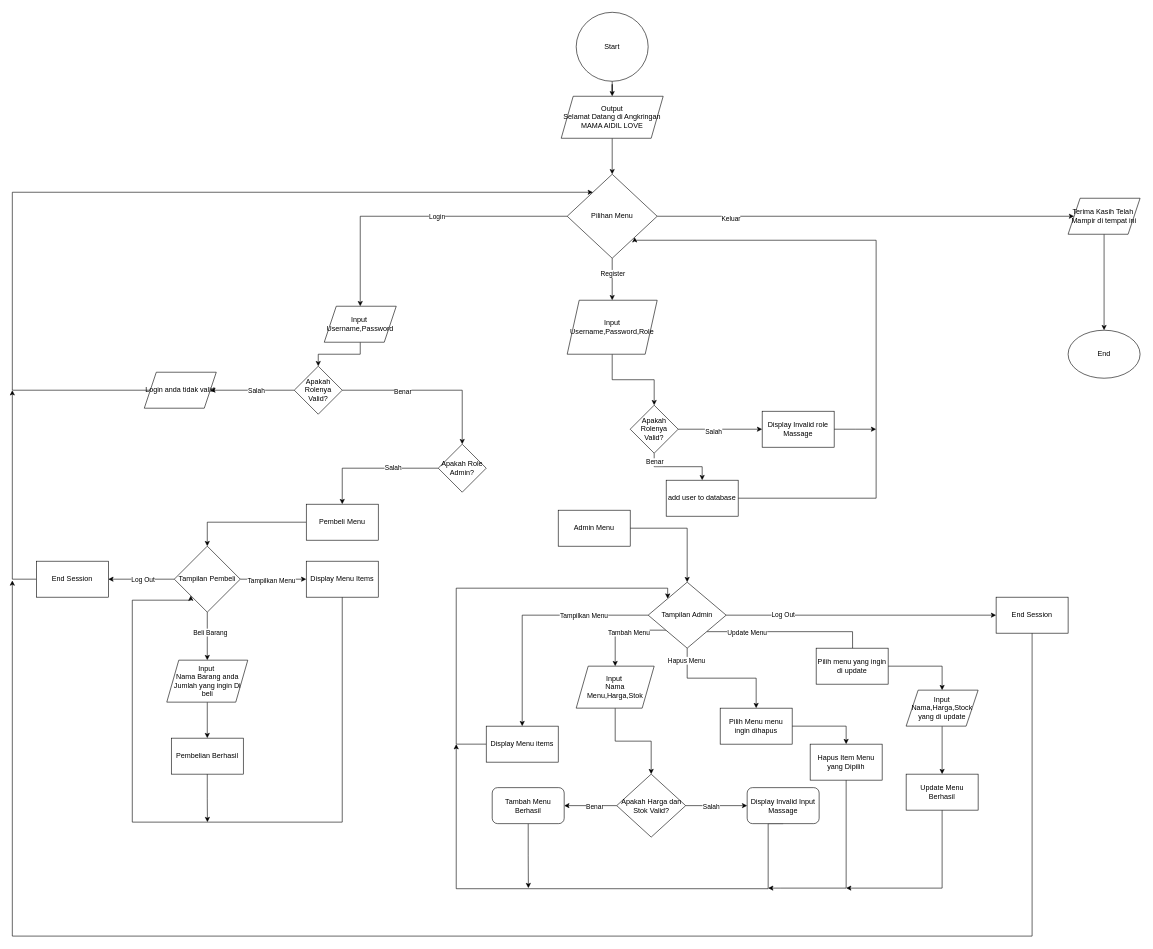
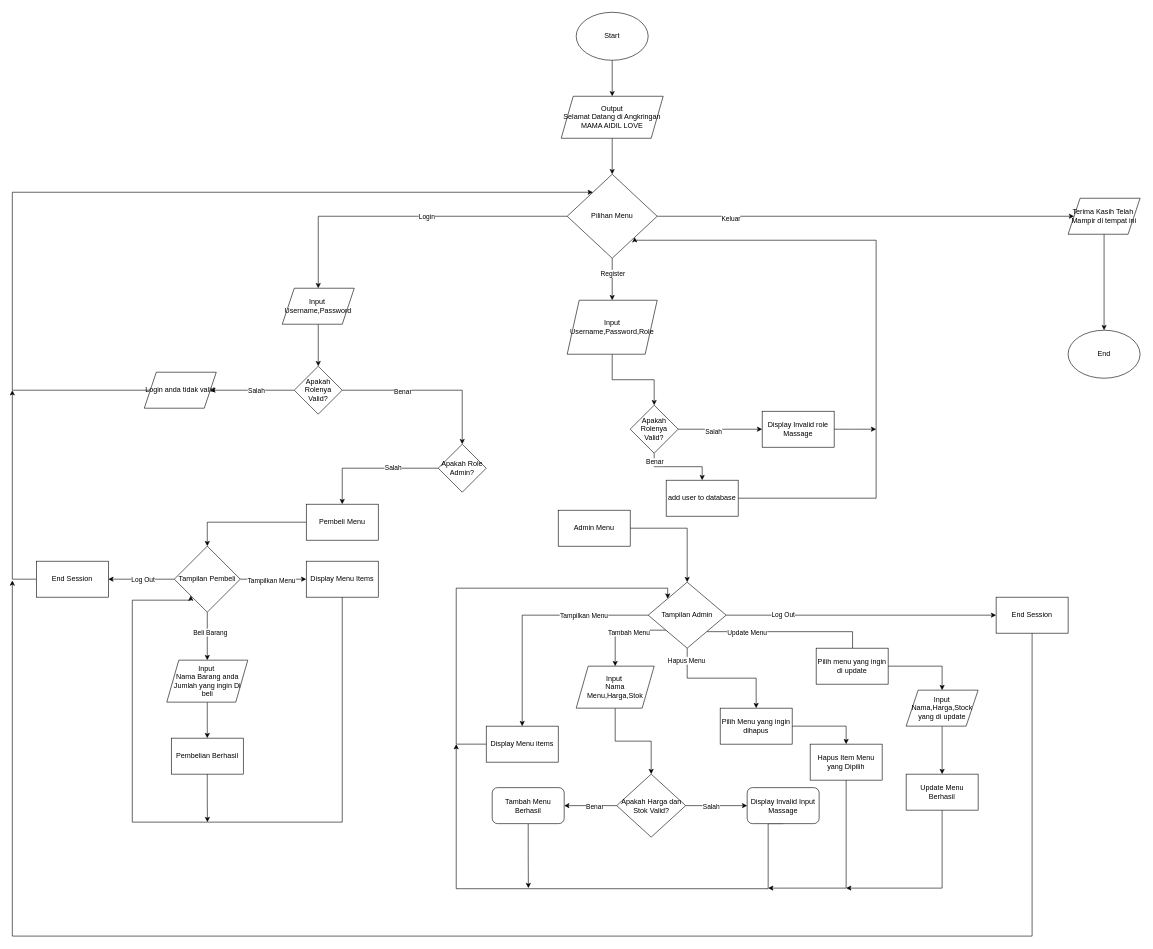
  <mxCell id="0" />
  <mxCell id="1" parent="0" />
  <mxCell id="2" value="" style="edgeStyle=orthogonalEdgeStyle;rounded=0;orthogonalLoop=1;jettySize=auto;html=1;" edge="1" parent="1" source="3" target="5"><mxGeometry relative="1" as="geometry" /></mxCell>
- <mxCell id="3" value="Start" style="ellipse;whiteSpace=wrap;html=1;" vertex="1" parent="1"><mxGeometry x="960" y="20" width="120" height="115" as="geometry" /></mxCell>
+ <mxCell id="3" value="Start" style="ellipse;whiteSpace=wrap;html=1;" vertex="1" parent="1"><mxGeometry x="960" y="20" width="120" height="80" as="geometry" /></mxCell>
  <mxCell id="4" value="" style="edgeStyle=orthogonalEdgeStyle;rounded=0;orthogonalLoop=1;jettySize=auto;html=1;" edge="1" parent="1" source="5" target="12"><mxGeometry relative="1" as="geometry" /></mxCell>
  <mxCell id="5" value="Output&lt;div&gt;Selamat Datang di Angkringan MAMA AIDIL LOVE&lt;/div&gt;" style="shape=parallelogram;perimeter=parallelogramPerimeter;whiteSpace=wrap;html=1;fixedSize=1;" vertex="1" parent="1"><mxGeometry x="935" y="160" width="170" height="70" as="geometry" /></mxCell>
  <mxCell id="6" value="" style="edgeStyle=orthogonalEdgeStyle;rounded=0;orthogonalLoop=1;jettySize=auto;html=1;" edge="1" parent="1" source="12" target="14"><mxGeometry relative="1" as="geometry" /></mxCell>
  <mxCell id="7" value="Login" style="edgeLabel;html=1;align=center;verticalAlign=middle;resizable=0;points=[];" vertex="1" connectable="0" parent="6"><mxGeometry x="-0.12" relative="1" as="geometry"><mxPoint as="offset" /></mxGeometry></mxCell>
  <mxCell id="8" value="" style="edgeStyle=orthogonalEdgeStyle;rounded=0;orthogonalLoop=1;jettySize=auto;html=1;" edge="1" parent="1" source="12" target="81"><mxGeometry relative="1" as="geometry" /></mxCell>
  <mxCell id="9" value="Register" style="edgeLabel;html=1;align=center;verticalAlign=middle;resizable=0;points=[];" vertex="1" connectable="0" parent="8"><mxGeometry x="-0.289" relative="1" as="geometry"><mxPoint as="offset" /></mxGeometry></mxCell>
  <mxCell id="10" value="" style="edgeStyle=orthogonalEdgeStyle;rounded=0;orthogonalLoop=1;jettySize=auto;html=1;" edge="1" parent="1" source="12" target="92"><mxGeometry relative="1" as="geometry" /></mxCell>
  <mxCell id="11" value="Keluar" style="edgeLabel;html=1;align=center;verticalAlign=middle;resizable=0;points=[];" vertex="1" connectable="0" parent="10"><mxGeometry x="-0.65" y="-3" relative="1" as="geometry"><mxPoint as="offset" /></mxGeometry></mxCell>
  <mxCell id="12" value="Pilihan Menu" style="rhombus;whiteSpace=wrap;html=1;" vertex="1" parent="1"><mxGeometry x="945" y="290" width="150" height="140" as="geometry" /></mxCell>
  <mxCell id="13" value="" style="edgeStyle=orthogonalEdgeStyle;rounded=0;orthogonalLoop=1;jettySize=auto;html=1;" edge="1" parent="1" source="14" target="19"><mxGeometry relative="1" as="geometry" /></mxCell>
- <mxCell id="14" value="Input&amp;nbsp;&lt;div&gt;Username,Password&lt;/div&gt;" style="shape=parallelogram;perimeter=parallelogramPerimeter;whiteSpace=wrap;html=1;fixedSize=1;" vertex="1" parent="1"><mxGeometry x="540" y="510" width="120" height="60" as="geometry" /></mxCell>
+ <mxCell id="14" value="Input&amp;nbsp;&lt;div&gt;Username,Password&lt;/div&gt;" style="shape=parallelogram;perimeter=parallelogramPerimeter;whiteSpace=wrap;html=1;fixedSize=1;" vertex="1" parent="1"><mxGeometry x="470" y="480" width="120" height="60" as="geometry" /></mxCell>
  <mxCell id="15" value="" style="edgeStyle=orthogonalEdgeStyle;rounded=0;orthogonalLoop=1;jettySize=auto;html=1;" edge="1" parent="1" source="19" target="22"><mxGeometry relative="1" as="geometry" /></mxCell>
  <mxCell id="16" value="Benar" style="edgeLabel;html=1;align=center;verticalAlign=middle;resizable=0;points=[];" vertex="1" connectable="0" parent="15"><mxGeometry x="-0.308" y="-2" relative="1" as="geometry"><mxPoint as="offset" /></mxGeometry></mxCell>
  <mxCell id="17" value="" style="edgeStyle=orthogonalEdgeStyle;rounded=0;orthogonalLoop=1;jettySize=auto;html=1;" edge="1" parent="1" source="19" target="24"><mxGeometry relative="1" as="geometry" /></mxCell>
  <mxCell id="18" value="Salah" style="edgeLabel;html=1;align=center;verticalAlign=middle;resizable=0;points=[];" vertex="1" connectable="0" parent="17"><mxGeometry x="-0.081" relative="1" as="geometry"><mxPoint as="offset" /></mxGeometry></mxCell>
  <mxCell id="19" value="Apakah Rolenya Valid?" style="rhombus;whiteSpace=wrap;html=1;" vertex="1" parent="1"><mxGeometry x="490" y="610" width="80" height="80" as="geometry" /></mxCell>
  <mxCell id="20" value="" style="edgeStyle=orthogonalEdgeStyle;rounded=0;orthogonalLoop=1;jettySize=auto;html=1;" edge="1" parent="1" source="22" target="28"><mxGeometry relative="1" as="geometry" /></mxCell>
  <mxCell id="21" value="Salah" style="edgeLabel;html=1;align=center;verticalAlign=middle;resizable=0;points=[];" vertex="1" connectable="0" parent="20"><mxGeometry x="-0.309" y="-1" relative="1" as="geometry"><mxPoint as="offset" /></mxGeometry></mxCell>
  <mxCell id="22" value="Apakah Role Admin?" style="rhombus;whiteSpace=wrap;html=1;" vertex="1" parent="1"><mxGeometry x="730" y="740" width="80" height="80" as="geometry" /></mxCell>
  <mxCell id="23" style="edgeStyle=orthogonalEdgeStyle;rounded=0;orthogonalLoop=1;jettySize=auto;html=1;exitX=0;exitY=0.5;exitDx=0;exitDy=0;" edge="1" parent="1" source="24" target="12"><mxGeometry relative="1" as="geometry"><mxPoint x="181" y="660" as="sourcePoint" /><mxPoint x="940" y="320" as="targetPoint" /><Array as="points"><mxPoint x="20" y="650" /><mxPoint x="20" y="320" /></Array></mxGeometry></mxCell>
  <mxCell id="24" value="Login anda tidak valid" style="shape=parallelogram;perimeter=parallelogramPerimeter;whiteSpace=wrap;html=1;fixedSize=1;" vertex="1" parent="1"><mxGeometry x="240" y="620" width="120" height="60" as="geometry" /></mxCell>
  <mxCell id="25" value="" style="edgeStyle=orthogonalEdgeStyle;rounded=0;orthogonalLoop=1;jettySize=auto;html=1;" edge="1" parent="1" source="26" target="39"><mxGeometry relative="1" as="geometry" /></mxCell>
  <mxCell id="26" value="Admin Menu" style="whiteSpace=wrap;html=1;" vertex="1" parent="1"><mxGeometry x="930" y="850" width="120" height="60" as="geometry" /></mxCell>
  <mxCell id="27" value="" style="edgeStyle=orthogonalEdgeStyle;rounded=0;orthogonalLoop=1;jettySize=auto;html=1;" edge="1" parent="1" source="28" target="71"><mxGeometry relative="1" as="geometry" /></mxCell>
  <mxCell id="28" value="Pembeli Menu" style="whiteSpace=wrap;html=1;" vertex="1" parent="1"><mxGeometry x="510" y="840" width="120" height="60" as="geometry" /></mxCell>
  <mxCell id="29" value="" style="edgeStyle=orthogonalEdgeStyle;rounded=0;orthogonalLoop=1;jettySize=auto;html=1;" edge="1" parent="1" source="39" target="41"><mxGeometry relative="1" as="geometry" /></mxCell>
  <mxCell id="30" value="Tampilkan Menu" style="edgeLabel;html=1;align=center;verticalAlign=middle;resizable=0;points=[];" vertex="1" connectable="0" parent="29"><mxGeometry x="-0.455" relative="1" as="geometry"><mxPoint as="offset" /></mxGeometry></mxCell>
  <mxCell id="31" style="edgeStyle=orthogonalEdgeStyle;rounded=0;orthogonalLoop=1;jettySize=auto;html=1;exitX=0;exitY=1;exitDx=0;exitDy=0;entryX=0.5;entryY=0;entryDx=0;entryDy=0;" edge="1" parent="1" source="39" target="43"><mxGeometry relative="1" as="geometry"><mxPoint x="1020" y="1190" as="targetPoint" /><Array as="points"><mxPoint x="1113" y="1050" /><mxPoint x="1025" y="1050" /></Array></mxGeometry></mxCell>
  <mxCell id="32" value="Tambah Menu" style="edgeLabel;html=1;align=center;verticalAlign=middle;resizable=0;points=[];" vertex="1" connectable="0" parent="31"><mxGeometry x="-0.09" y="3" relative="1" as="geometry"><mxPoint as="offset" /></mxGeometry></mxCell>
  <mxCell id="33" value="" style="edgeStyle=orthogonalEdgeStyle;rounded=0;orthogonalLoop=1;jettySize=auto;html=1;" edge="1" parent="1" source="39" target="54"><mxGeometry relative="1" as="geometry" /></mxCell>
  <mxCell id="34" value="Hapus Menu" style="edgeLabel;html=1;align=center;verticalAlign=middle;resizable=0;points=[];" vertex="1" connectable="0" parent="33"><mxGeometry x="-0.647" y="1" relative="1" as="geometry"><mxPoint x="-3" y="-18" as="offset" /></mxGeometry></mxCell>
  <mxCell id="35" style="edgeStyle=orthogonalEdgeStyle;rounded=0;orthogonalLoop=1;jettySize=auto;html=1;exitX=1;exitY=1;exitDx=0;exitDy=0;" edge="1" parent="1" source="39"><mxGeometry relative="1" as="geometry"><mxPoint x="1420.741" y="1090" as="targetPoint" /><mxPoint x="1177.5" y="982.5" as="sourcePoint" /><Array as="points"><mxPoint x="1421" y="1053" /></Array></mxGeometry></mxCell>
  <mxCell id="36" value="Update Menu" style="edgeLabel;html=1;align=center;verticalAlign=middle;resizable=0;points=[];" vertex="1" connectable="0" parent="35"><mxGeometry x="-0.521" y="-1" relative="1" as="geometry"><mxPoint as="offset" /></mxGeometry></mxCell>
  <mxCell id="37" value="" style="edgeStyle=orthogonalEdgeStyle;rounded=0;orthogonalLoop=1;jettySize=auto;html=1;" edge="1" parent="1" source="39" target="64"><mxGeometry relative="1" as="geometry" /></mxCell>
  <mxCell id="38" value="Log Out" style="edgeLabel;html=1;align=center;verticalAlign=middle;resizable=0;points=[];" vertex="1" connectable="0" parent="37"><mxGeometry x="-0.584" y="1" relative="1" as="geometry"><mxPoint as="offset" /></mxGeometry></mxCell>
  <mxCell id="39" value="Tampilan Admin" style="rhombus;whiteSpace=wrap;html=1;" vertex="1" parent="1"><mxGeometry x="1080" y="970" width="130" height="110" as="geometry" /></mxCell>
  <mxCell id="40" style="edgeStyle=orthogonalEdgeStyle;rounded=0;orthogonalLoop=1;jettySize=auto;html=1;exitX=0;exitY=0.5;exitDx=0;exitDy=0;entryX=0;entryY=0;entryDx=0;entryDy=0;" edge="1" parent="1" source="41" target="39"><mxGeometry relative="1" as="geometry"><Array as="points"><mxPoint x="760" y="1240" /><mxPoint x="760" y="980" /><mxPoint x="1113" y="980" /></Array></mxGeometry></mxCell>
  <mxCell id="41" value="Display Menu items" style="whiteSpace=wrap;html=1;" vertex="1" parent="1"><mxGeometry x="810" y="1210" width="120" height="60" as="geometry" /></mxCell>
  <mxCell id="42" value="" style="edgeStyle=orthogonalEdgeStyle;rounded=0;orthogonalLoop=1;jettySize=auto;html=1;" edge="1" parent="1" source="43" target="48"><mxGeometry relative="1" as="geometry" /></mxCell>
  <mxCell id="43" value="Input&amp;nbsp;&lt;div&gt;Nama Menu,Harga,Stok&lt;/div&gt;" style="shape=parallelogram;perimeter=parallelogramPerimeter;whiteSpace=wrap;html=1;fixedSize=1;" vertex="1" parent="1"><mxGeometry x="960" y="1110" width="130" height="70" as="geometry" /></mxCell>
  <mxCell id="44" value="" style="edgeStyle=orthogonalEdgeStyle;rounded=0;orthogonalLoop=1;jettySize=auto;html=1;" edge="1" parent="1" source="48"><mxGeometry relative="1" as="geometry"><mxPoint x="940" y="1342.5" as="targetPoint" /></mxGeometry></mxCell>
  <mxCell id="45" value="Benar" style="edgeLabel;html=1;align=center;verticalAlign=middle;resizable=0;points=[];" vertex="1" connectable="0" parent="44"><mxGeometry x="-0.139" y="2" relative="1" as="geometry"><mxPoint x="1" as="offset" /></mxGeometry></mxCell>
  <mxCell id="46" value="" style="edgeStyle=orthogonalEdgeStyle;rounded=0;orthogonalLoop=1;jettySize=auto;html=1;" edge="1" parent="1" source="48" target="52"><mxGeometry relative="1" as="geometry" /></mxCell>
  <mxCell id="47" value="Salah" style="edgeLabel;html=1;align=center;verticalAlign=middle;resizable=0;points=[];" vertex="1" connectable="0" parent="46"><mxGeometry x="-0.182" y="-2" relative="1" as="geometry"><mxPoint as="offset" /></mxGeometry></mxCell>
  <mxCell id="48" value="Apakah Harga dan Stok Valid?" style="rhombus;whiteSpace=wrap;html=1;" vertex="1" parent="1"><mxGeometry x="1027.5" y="1290" width="115" height="105" as="geometry" /></mxCell>
  <mxCell id="49" style="edgeStyle=orthogonalEdgeStyle;rounded=0;orthogonalLoop=1;jettySize=auto;html=1;exitX=0.5;exitY=1;exitDx=0;exitDy=0;" edge="1" parent="1" source="50"><mxGeometry relative="1" as="geometry"><mxPoint x="880.273" y="1480" as="targetPoint" /></mxGeometry></mxCell>
  <mxCell id="50" value="Tambah Menu Berhasil" style="rounded=1;whiteSpace=wrap;html=1;" vertex="1" parent="1"><mxGeometry x="820" y="1312.5" width="120" height="60" as="geometry" /></mxCell>
  <mxCell id="51" style="edgeStyle=orthogonalEdgeStyle;rounded=0;orthogonalLoop=1;jettySize=auto;html=1;exitX=0.5;exitY=1;exitDx=0;exitDy=0;" edge="1" parent="1" source="52"><mxGeometry relative="1" as="geometry"><mxPoint x="760" y="1240" as="targetPoint" /><Array as="points"><mxPoint x="1280" y="1481" /><mxPoint x="760" y="1481" /></Array></mxGeometry></mxCell>
  <mxCell id="52" value="Display Invalid Input Massage" style="rounded=1;whiteSpace=wrap;html=1;" vertex="1" parent="1"><mxGeometry x="1245" y="1312.5" width="120" height="60" as="geometry" /></mxCell>
  <mxCell id="53" value="" style="edgeStyle=orthogonalEdgeStyle;rounded=0;orthogonalLoop=1;jettySize=auto;html=1;entryX=0.5;entryY=0;entryDx=0;entryDy=0;" edge="1" parent="1" source="54" target="60"><mxGeometry relative="1" as="geometry"><mxPoint x="1410" y="1210" as="targetPoint" /></mxGeometry></mxCell>
- <mxCell id="54" value="Pilih Menu menu ingin dihapus" style="whiteSpace=wrap;html=1;" vertex="1" parent="1"><mxGeometry x="1200" y="1180" width="120" height="60" as="geometry" /></mxCell>
+ <mxCell id="54" value="Pilih Menu yang ingin dihapus" style="whiteSpace=wrap;html=1;" vertex="1" parent="1"><mxGeometry x="1200" y="1180" width="120" height="60" as="geometry" /></mxCell>
  <mxCell id="55" value="" style="edgeStyle=orthogonalEdgeStyle;rounded=0;orthogonalLoop=1;jettySize=auto;html=1;" edge="1" parent="1" source="56" target="58"><mxGeometry relative="1" as="geometry" /></mxCell>
  <mxCell id="56" value="Pilih menu yang ingin di update" style="whiteSpace=wrap;html=1;" vertex="1" parent="1"><mxGeometry x="1360" y="1080" width="120" height="60" as="geometry" /></mxCell>
  <mxCell id="57" value="" style="edgeStyle=orthogonalEdgeStyle;rounded=0;orthogonalLoop=1;jettySize=auto;html=1;" edge="1" parent="1" source="58" target="62"><mxGeometry relative="1" as="geometry" /></mxCell>
  <mxCell id="58" value="Input&lt;div&gt;Nama,Harga,Stock yang di update&lt;/div&gt;" style="shape=parallelogram;perimeter=parallelogramPerimeter;whiteSpace=wrap;html=1;fixedSize=1;" vertex="1" parent="1"><mxGeometry x="1510" y="1150" width="120" height="60" as="geometry" /></mxCell>
  <mxCell id="59" style="edgeStyle=orthogonalEdgeStyle;rounded=0;orthogonalLoop=1;jettySize=auto;html=1;exitX=0.5;exitY=1;exitDx=0;exitDy=0;" edge="1" parent="1" source="60"><mxGeometry relative="1" as="geometry"><mxPoint x="1280" y="1480" as="targetPoint" /><Array as="points"><mxPoint x="1410" y="1480" /><mxPoint x="1300" y="1480" /></Array></mxGeometry></mxCell>
  <mxCell id="60" value="Hapus Item Menu yang Dipilih" style="whiteSpace=wrap;html=1;" vertex="1" parent="1"><mxGeometry x="1350" y="1240" width="120" height="60" as="geometry" /></mxCell>
  <mxCell id="61" style="edgeStyle=orthogonalEdgeStyle;rounded=0;orthogonalLoop=1;jettySize=auto;html=1;exitX=0.5;exitY=1;exitDx=0;exitDy=0;" edge="1" parent="1" source="62"><mxGeometry relative="1" as="geometry"><mxPoint x="1410" y="1480" as="targetPoint" /><Array as="points"><mxPoint x="1570" y="1480" /></Array></mxGeometry></mxCell>
  <mxCell id="62" value="Update Menu Berhasil" style="whiteSpace=wrap;html=1;" vertex="1" parent="1"><mxGeometry x="1510" y="1290" width="120" height="60" as="geometry" /></mxCell>
  <mxCell id="63" style="edgeStyle=orthogonalEdgeStyle;rounded=0;orthogonalLoop=1;jettySize=auto;html=1;exitX=0.5;exitY=1;exitDx=0;exitDy=0;" edge="1" parent="1" source="64"><mxGeometry relative="1" as="geometry"><mxPoint x="20" y="967.143" as="targetPoint" /><Array as="points"><mxPoint x="1720" y="1560" /><mxPoint x="20" y="1560" /></Array></mxGeometry></mxCell>
  <mxCell id="64" value="End Session" style="whiteSpace=wrap;html=1;" vertex="1" parent="1"><mxGeometry x="1660" y="995" width="120" height="60" as="geometry" /></mxCell>
  <mxCell id="65" value="" style="edgeStyle=orthogonalEdgeStyle;rounded=0;orthogonalLoop=1;jettySize=auto;html=1;" edge="1" parent="1" source="71" target="73"><mxGeometry relative="1" as="geometry" /></mxCell>
  <mxCell id="66" value="Tampilkan Menu" style="edgeLabel;html=1;align=center;verticalAlign=middle;resizable=0;points=[];" vertex="1" connectable="0" parent="65"><mxGeometry x="-0.092" y="-2" relative="1" as="geometry"><mxPoint x="1" as="offset" /></mxGeometry></mxCell>
  <mxCell id="67" value="" style="edgeStyle=orthogonalEdgeStyle;rounded=0;orthogonalLoop=1;jettySize=auto;html=1;" edge="1" parent="1" source="71" target="75"><mxGeometry relative="1" as="geometry" /></mxCell>
  <mxCell id="68" value="Beli Barang" style="edgeLabel;html=1;align=center;verticalAlign=middle;resizable=0;points=[];" vertex="1" connectable="0" parent="67"><mxGeometry x="-0.175" y="4" relative="1" as="geometry"><mxPoint as="offset" /></mxGeometry></mxCell>
  <mxCell id="69" value="" style="edgeStyle=orthogonalEdgeStyle;rounded=0;orthogonalLoop=1;jettySize=auto;html=1;" edge="1" parent="1" source="71" target="79"><mxGeometry relative="1" as="geometry" /></mxCell>
  <mxCell id="70" value="Log Out" style="edgeLabel;html=1;align=center;verticalAlign=middle;resizable=0;points=[];" vertex="1" connectable="0" parent="69"><mxGeometry x="-0.032" y="1" relative="1" as="geometry"><mxPoint as="offset" /></mxGeometry></mxCell>
  <mxCell id="71" value="Tampilan Pembeli" style="rhombus;whiteSpace=wrap;html=1;" vertex="1" parent="1"><mxGeometry x="290" y="910" width="110" height="110" as="geometry" /></mxCell>
  <mxCell id="72" style="edgeStyle=orthogonalEdgeStyle;rounded=0;orthogonalLoop=1;jettySize=auto;html=1;exitX=0.5;exitY=1;exitDx=0;exitDy=0;entryX=0;entryY=1;entryDx=0;entryDy=0;" edge="1" parent="1" source="73" target="71"><mxGeometry relative="1" as="geometry"><mxPoint x="210" y="1010" as="targetPoint" /><Array as="points"><mxPoint x="570" y="1370" /><mxPoint x="220" y="1370" /><mxPoint x="220" y="1000" /><mxPoint x="317" y="1000" /></Array></mxGeometry></mxCell>
  <mxCell id="73" value="Display Menu Items" style="whiteSpace=wrap;html=1;" vertex="1" parent="1"><mxGeometry x="510" y="935" width="120" height="60" as="geometry" /></mxCell>
  <mxCell id="74" value="" style="edgeStyle=orthogonalEdgeStyle;rounded=0;orthogonalLoop=1;jettySize=auto;html=1;" edge="1" parent="1" source="75" target="77"><mxGeometry relative="1" as="geometry" /></mxCell>
  <mxCell id="75" value="Input&amp;nbsp;&lt;div&gt;Nama Barang anda Jumlah yang ingin Di beli&lt;/div&gt;" style="shape=parallelogram;perimeter=parallelogramPerimeter;whiteSpace=wrap;html=1;fixedSize=1;" vertex="1" parent="1"><mxGeometry x="277.5" y="1100" width="135" height="70" as="geometry" /></mxCell>
  <mxCell id="76" style="edgeStyle=orthogonalEdgeStyle;rounded=0;orthogonalLoop=1;jettySize=auto;html=1;exitX=0.5;exitY=1;exitDx=0;exitDy=0;" edge="1" parent="1" source="77"><mxGeometry relative="1" as="geometry"><mxPoint x="345.235" y="1370" as="targetPoint" /></mxGeometry></mxCell>
  <mxCell id="77" value="Pembelian Berhasil" style="whiteSpace=wrap;html=1;" vertex="1" parent="1"><mxGeometry x="285" y="1230" width="120" height="60" as="geometry" /></mxCell>
  <mxCell id="78" style="edgeStyle=orthogonalEdgeStyle;rounded=0;orthogonalLoop=1;jettySize=auto;html=1;" edge="1" parent="1" source="79"><mxGeometry relative="1" as="geometry"><mxPoint x="20" y="650" as="targetPoint" /><Array as="points"><mxPoint x="20" y="965" /><mxPoint x="20" y="650" /></Array></mxGeometry></mxCell>
  <mxCell id="79" value="End Session" style="whiteSpace=wrap;html=1;" vertex="1" parent="1"><mxGeometry x="60" y="935" width="120" height="60" as="geometry" /></mxCell>
  <mxCell id="80" value="" style="edgeStyle=orthogonalEdgeStyle;rounded=0;orthogonalLoop=1;jettySize=auto;html=1;" edge="1" parent="1" source="81" target="86"><mxGeometry relative="1" as="geometry" /></mxCell>
  <mxCell id="81" value="Input Username,Password,Role" style="shape=parallelogram;perimeter=parallelogramPerimeter;whiteSpace=wrap;html=1;fixedSize=1;" vertex="1" parent="1"><mxGeometry x="945" y="500" width="150" height="90" as="geometry" /></mxCell>
  <mxCell id="82" value="" style="edgeStyle=orthogonalEdgeStyle;rounded=0;orthogonalLoop=1;jettySize=auto;html=1;" edge="1" parent="1" source="86" target="88"><mxGeometry relative="1" as="geometry" /></mxCell>
  <mxCell id="83" value="Benar" style="edgeLabel;html=1;align=center;verticalAlign=middle;resizable=0;points=[];" vertex="1" connectable="0" parent="82"><mxGeometry x="-0.781" relative="1" as="geometry"><mxPoint as="offset" /></mxGeometry></mxCell>
  <mxCell id="84" value="" style="edgeStyle=orthogonalEdgeStyle;rounded=0;orthogonalLoop=1;jettySize=auto;html=1;" edge="1" parent="1" source="86" target="90"><mxGeometry relative="1" as="geometry" /></mxCell>
  <mxCell id="85" value="Salah" style="edgeLabel;html=1;align=center;verticalAlign=middle;resizable=0;points=[];" vertex="1" connectable="0" parent="84"><mxGeometry x="-0.175" y="-3" relative="1" as="geometry"><mxPoint as="offset" /></mxGeometry></mxCell>
  <mxCell id="86" value="Apakah Rolenya Valid?" style="rhombus;whiteSpace=wrap;html=1;" vertex="1" parent="1"><mxGeometry x="1050" y="675" width="80" height="80" as="geometry" /></mxCell>
  <mxCell id="87" style="edgeStyle=orthogonalEdgeStyle;rounded=0;orthogonalLoop=1;jettySize=auto;html=1;exitX=1;exitY=0.5;exitDx=0;exitDy=0;entryX=1;entryY=1;entryDx=0;entryDy=0;" edge="1" parent="1" source="88" target="12"><mxGeometry relative="1" as="geometry"><mxPoint x="1460" y="400" as="targetPoint" /><Array as="points"><mxPoint x="1460" y="830" /><mxPoint x="1460" y="400" /><mxPoint x="1057" y="400" /></Array></mxGeometry></mxCell>
  <mxCell id="88" value="add user to database" style="whiteSpace=wrap;html=1;" vertex="1" parent="1"><mxGeometry x="1110" y="800" width="120" height="60" as="geometry" /></mxCell>
  <mxCell id="89" style="edgeStyle=orthogonalEdgeStyle;rounded=0;orthogonalLoop=1;jettySize=auto;html=1;exitX=1;exitY=0.5;exitDx=0;exitDy=0;" edge="1" parent="1" source="90"><mxGeometry relative="1" as="geometry"><mxPoint x="1460" y="715" as="targetPoint" /></mxGeometry></mxCell>
  <mxCell id="90" value="Display Invalid role Massage" style="whiteSpace=wrap;html=1;" vertex="1" parent="1"><mxGeometry x="1270" y="685" width="120" height="60" as="geometry" /></mxCell>
  <mxCell id="91" style="edgeStyle=orthogonalEdgeStyle;rounded=0;orthogonalLoop=1;jettySize=auto;html=1;exitX=0.5;exitY=1;exitDx=0;exitDy=0;entryX=0.5;entryY=0;entryDx=0;entryDy=0;" edge="1" parent="1" source="92" target="93"><mxGeometry relative="1" as="geometry" /></mxCell>
  <mxCell id="92" value="Terima Kasih Telah&amp;nbsp; Mampir di tempat ini" style="shape=parallelogram;perimeter=parallelogramPerimeter;whiteSpace=wrap;html=1;fixedSize=1;" vertex="1" parent="1"><mxGeometry x="1780" y="330" width="120" height="60" as="geometry" /></mxCell>
  <mxCell id="93" value="End" style="ellipse;whiteSpace=wrap;html=1;" vertex="1" parent="1"><mxGeometry x="1780" y="550" width="120" height="80" as="geometry" /></mxCell>
